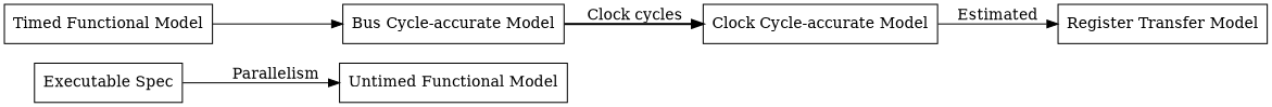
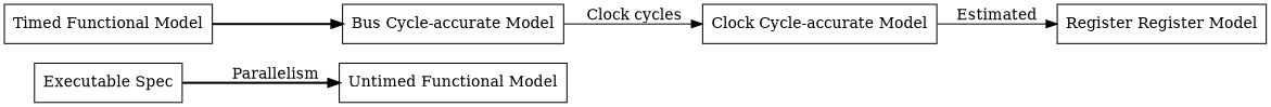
  digraph {
    rankdir=LR
    node [shape=box]
    edge [style=bold]
    n1 [label="Executable Spec"]
    n2 [label="Untimed Functional Model"]
    n3 [label="Timed Functional Model"]
    n4 [label="Bus Cycle-accurate Model"]
    n5 [label="Clock Cycle-accurate Model"]
-   n6 [label="Register Transfer Model"]
-   n1 -> n2 [label=Parallelism style=solid]
-   n3 -> n4 [style=solid]
-   n4 -> n5 [label="Clock cycles"]
+   n6 [label="Register Register Model"]
+   n1 -> n2 [label=Parallelism]
+   n3 -> n4
+   n4 -> n5 [label="Clock cycles" style=solid]
    n5 -> n6 [label=Estimated style=solid]
  }
